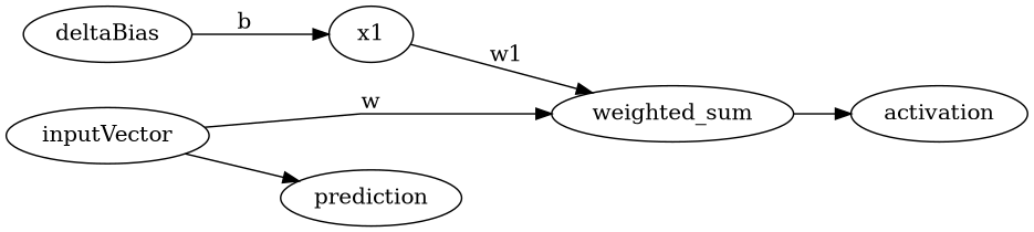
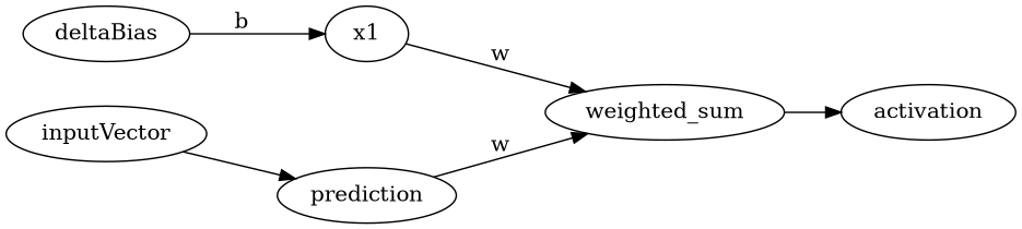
  digraph {
    rankdir=LR
    splines=line
    deltaBias
    x1
    weighted_sum
    activation
    inputVector
    prediction
    deltaBias -> x1 [label=b]
-   x1 -> weighted_sum [label=w1]
+   x1 -> weighted_sum [label=w]
    weighted_sum -> activation
-   inputVector -> weighted_sum [label=w]
+   prediction -> weighted_sum [label=w]
    inputVector -> prediction
  }
